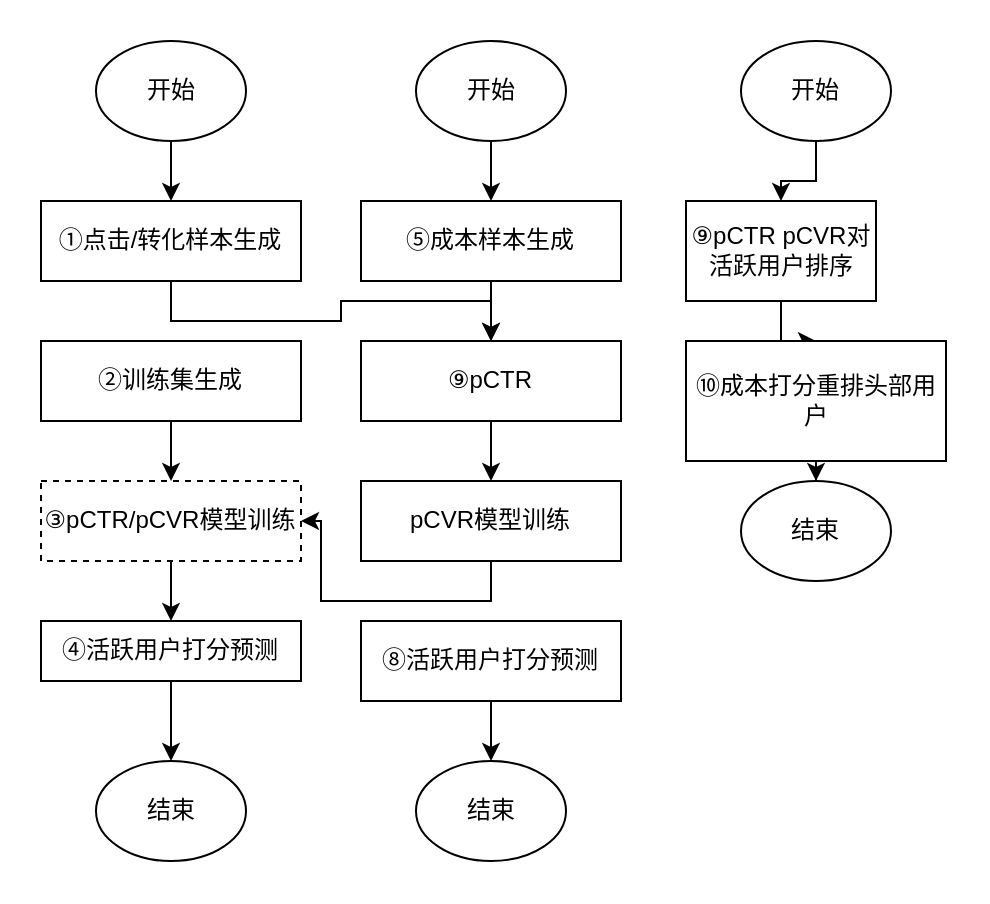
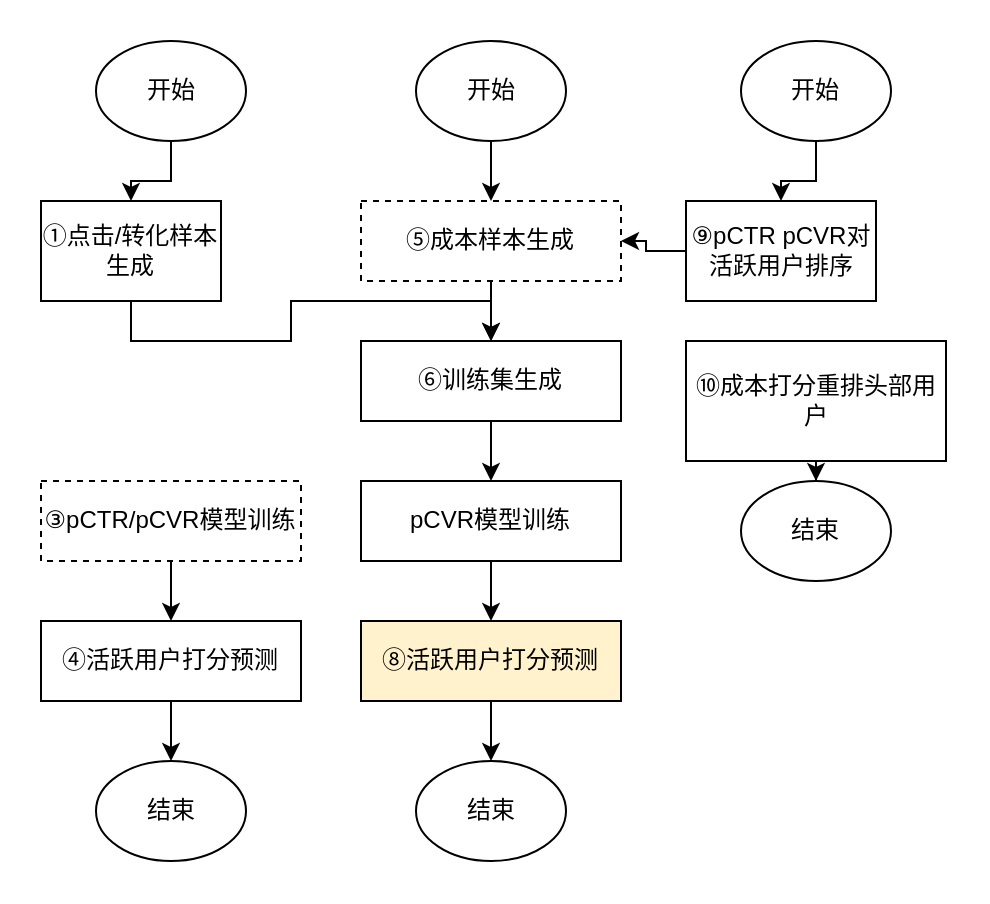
  <mxCell id="0" />
  <mxCell id="1" parent="0" />
  <mxCell id="2" style="edgeStyle=orthogonalEdgeStyle;rounded=0;orthogonalLoop=1;jettySize=auto;html=1;exitX=0.5;exitY=1;exitDx=0;exitDy=0;entryX=0.5;entryY=1;entryDx=0;entryDy=0;" parent="1" source="4" target="4" edge="1"><mxGeometry relative="1" as="geometry" /></mxCell>
  <mxCell id="3" style="edgeStyle=orthogonalEdgeStyle;rounded=0;orthogonalLoop=1;jettySize=auto;html=1;exitX=0.5;exitY=1;exitDx=0;exitDy=0;" parent="1" source="4" target="21" edge="1"><mxGeometry relative="1" as="geometry" /></mxCell>
- <mxCell id="4" value="①点击/转化样本生成" style="rounded=0;whiteSpace=wrap;html=1;" parent="1" vertex="1"><mxGeometry x="20" y="100" width="130" height="40" as="geometry" /></mxCell>
+ <mxCell id="4" value="①点击/转化样本生成" style="rounded=0;whiteSpace=wrap;html=1;" parent="1" vertex="1"><mxGeometry x="20" y="100" width="90" height="50" as="geometry" /></mxCell>
  <mxCell id="5" style="edgeStyle=orthogonalEdgeStyle;rounded=0;orthogonalLoop=1;jettySize=auto;html=1;exitX=0.5;exitY=1;exitDx=0;exitDy=0;" parent="1" source="6" target="21" edge="1"><mxGeometry relative="1" as="geometry" /></mxCell>
- <mxCell id="6" value="⑤成本样本生成" style="rounded=0;whiteSpace=wrap;html=1;" parent="1" vertex="1"><mxGeometry x="180" y="100" width="130" height="40" as="geometry" /></mxCell>
+ <mxCell id="6" value="⑤成本样本生成" style="rounded=0;whiteSpace=wrap;html=1;dashed=1;" parent="1" vertex="1"><mxGeometry x="180" y="100" width="130" height="40" as="geometry" /></mxCell>
  <mxCell id="7" style="edgeStyle=orthogonalEdgeStyle;rounded=0;orthogonalLoop=1;jettySize=auto;html=1;exitX=0.5;exitY=1;exitDx=0;exitDy=0;" parent="1" source="8" target="16" edge="1"><mxGeometry relative="1" as="geometry" /></mxCell>
  <mxCell id="8" value="③pCTR/pCVR模型训练" style="rounded=0;whiteSpace=wrap;html=1;dashed=1;" parent="1" vertex="1"><mxGeometry x="20" y="240" width="130" height="40" as="geometry" /></mxCell>
- <mxCell id="9" style="edgeStyle=orthogonalEdgeStyle;rounded=0;orthogonalLoop=1;jettySize=auto;html=1;exitX=0.5;exitY=1;exitDx=0;exitDy=0;" parent="1" source="10" target="8" edge="1"><mxGeometry relative="1" as="geometry" /></mxCell>
+ <mxCell id="9" style="edgeStyle=orthogonalEdgeStyle;rounded=0;orthogonalLoop=1;jettySize=auto;html=1;exitX=0.5;exitY=1;exitDx=0;exitDy=0;entryX=0.5;entryY=0;entryDx=0;entryDy=0;" parent="1" source="10" target="23" edge="1"><mxGeometry relative="1" as="geometry" /></mxCell>
  <mxCell id="10" value="pCVR模型训练" style="rounded=0;whiteSpace=wrap;html=1;" parent="1" vertex="1"><mxGeometry x="180" y="240" width="130" height="40" as="geometry" /></mxCell>
  <mxCell id="11" style="edgeStyle=orthogonalEdgeStyle;rounded=0;orthogonalLoop=1;jettySize=auto;html=1;exitX=0.5;exitY=1;exitDx=0;exitDy=0;" parent="1" source="12" target="4" edge="1"><mxGeometry relative="1" as="geometry" /></mxCell>
  <mxCell id="12" value="开始" style="ellipse;whiteSpace=wrap;html=1;" parent="1" vertex="1"><mxGeometry x="47.5" y="20" width="75" height="50" as="geometry" /></mxCell>
- <mxCell id="13" style="edgeStyle=orthogonalEdgeStyle;rounded=0;orthogonalLoop=1;jettySize=auto;html=1;exitX=0.5;exitY=1;exitDx=0;exitDy=0;" parent="1" source="14" target="8" edge="1"><mxGeometry relative="1" as="geometry" /></mxCell>
- <mxCell id="14" value="②训练集生成" style="rounded=0;whiteSpace=wrap;html=1;" parent="1" vertex="1"><mxGeometry x="20" y="170" width="130" height="40" as="geometry" /></mxCell>
  <mxCell id="15" style="edgeStyle=orthogonalEdgeStyle;rounded=0;orthogonalLoop=1;jettySize=auto;html=1;exitX=0.5;exitY=1;exitDx=0;exitDy=0;entryX=0.5;entryY=0;entryDx=0;entryDy=0;" parent="1" source="16" target="17" edge="1"><mxGeometry relative="1" as="geometry" /></mxCell>
- <mxCell id="16" value="④活跃用户打分预测" style="rounded=0;whiteSpace=wrap;html=1;" parent="1" vertex="1"><mxGeometry x="20" y="310" width="130" height="30" as="geometry" /></mxCell>
+ <mxCell id="16" value="④活跃用户打分预测" style="rounded=0;whiteSpace=wrap;html=1;" parent="1" vertex="1"><mxGeometry x="20" y="310" width="130" height="40" as="geometry" /></mxCell>
  <mxCell id="17" value="结束" style="ellipse;whiteSpace=wrap;html=1;" parent="1" vertex="1"><mxGeometry x="47.5" y="380" width="75" height="50" as="geometry" /></mxCell>
  <mxCell id="18" style="edgeStyle=orthogonalEdgeStyle;rounded=0;orthogonalLoop=1;jettySize=auto;html=1;exitX=0.5;exitY=1;exitDx=0;exitDy=0;entryX=0.5;entryY=0;entryDx=0;entryDy=0;" parent="1" source="19" target="6" edge="1"><mxGeometry relative="1" as="geometry" /></mxCell>
  <mxCell id="19" value="开始" style="ellipse;whiteSpace=wrap;html=1;" parent="1" vertex="1"><mxGeometry x="207.5" y="20" width="75" height="50" as="geometry" /></mxCell>
  <mxCell id="20" style="edgeStyle=orthogonalEdgeStyle;rounded=0;orthogonalLoop=1;jettySize=auto;html=1;exitX=0.5;exitY=1;exitDx=0;exitDy=0;entryX=0.5;entryY=0;entryDx=0;entryDy=0;" parent="1" source="21" target="10" edge="1"><mxGeometry relative="1" as="geometry" /></mxCell>
- <mxCell id="21" value="⑨pCTR" style="rounded=0;whiteSpace=wrap;html=1;" parent="1" vertex="1"><mxGeometry x="180" y="170" width="130" height="40" as="geometry" /></mxCell>
+ <mxCell id="21" value="⑥训练集生成" style="rounded=0;whiteSpace=wrap;html=1;" parent="1" vertex="1"><mxGeometry x="180" y="170" width="130" height="40" as="geometry" /></mxCell>
  <mxCell id="22" value="" style="edgeStyle=orthogonalEdgeStyle;rounded=0;orthogonalLoop=1;jettySize=auto;html=1;" parent="1" source="23" target="24" edge="1"><mxGeometry relative="1" as="geometry" /></mxCell>
- <mxCell id="23" value="⑧活跃用户打分预测" style="rounded=0;whiteSpace=wrap;html=1;" parent="1" vertex="1"><mxGeometry x="180" y="310" width="130" height="40" as="geometry" /></mxCell>
+ <mxCell id="23" value="⑧活跃用户打分预测" style="rounded=0;whiteSpace=wrap;html=1;fillColor=#fff2cc;" parent="1" vertex="1"><mxGeometry x="180" y="310" width="130" height="40" as="geometry" /></mxCell>
  <mxCell id="24" value="结束" style="ellipse;whiteSpace=wrap;html=1;" parent="1" vertex="1"><mxGeometry x="207.5" y="380" width="75" height="50" as="geometry" /></mxCell>
  <mxCell id="25" value="" style="edgeStyle=orthogonalEdgeStyle;rounded=0;orthogonalLoop=1;jettySize=auto;html=1;" parent="1" source="26" target="28" edge="1"><mxGeometry relative="1" as="geometry" /></mxCell>
  <mxCell id="26" value="开始" style="ellipse;whiteSpace=wrap;html=1;" parent="1" vertex="1"><mxGeometry x="370" y="20" width="75" height="50" as="geometry" /></mxCell>
- <mxCell id="27" value="" style="edgeStyle=orthogonalEdgeStyle;rounded=0;orthogonalLoop=1;jettySize=auto;html=1;" parent="1" source="28" target="30" edge="1"><mxGeometry relative="1" as="geometry" /></mxCell>
+ <mxCell id="27" value="" style="edgeStyle=orthogonalEdgeStyle;rounded=0;orthogonalLoop=1;jettySize=auto;html=1;" parent="1" source="28" target="6" edge="1"><mxGeometry relative="1" as="geometry" /></mxCell>
  <mxCell id="28" value="⑨pCTR pCVR对活跃用户排序" style="rounded=0;whiteSpace=wrap;html=1;" parent="1" vertex="1"><mxGeometry x="342.5" y="100" width="95" height="50" as="geometry" /></mxCell>
  <mxCell id="29" value="" style="edgeStyle=orthogonalEdgeStyle;rounded=0;orthogonalLoop=1;jettySize=auto;html=1;" parent="1" source="30" target="32" edge="1"><mxGeometry relative="1" as="geometry" /></mxCell>
  <mxCell id="30" value="⑩成本打分重排头部用户" style="rounded=0;whiteSpace=wrap;html=1;" parent="1" vertex="1"><mxGeometry x="342.5" y="170" width="130" height="60" as="geometry" /></mxCell>
  <mxCell id="31" style="edgeStyle=orthogonalEdgeStyle;rounded=0;orthogonalLoop=1;jettySize=auto;html=1;exitX=0.5;exitY=1;exitDx=0;exitDy=0;" parent="1" source="28" target="28" edge="1"><mxGeometry relative="1" as="geometry" /></mxCell>
  <mxCell id="32" value="结束" style="ellipse;whiteSpace=wrap;html=1;" parent="1" vertex="1"><mxGeometry x="370" y="240" width="75" height="50" as="geometry" /></mxCell>
